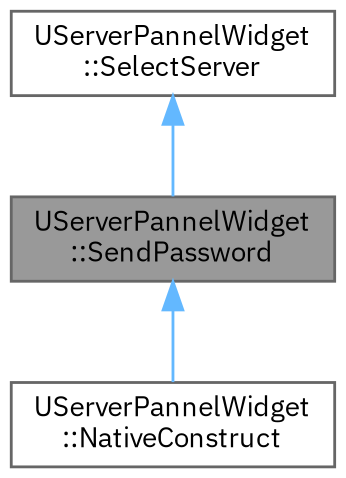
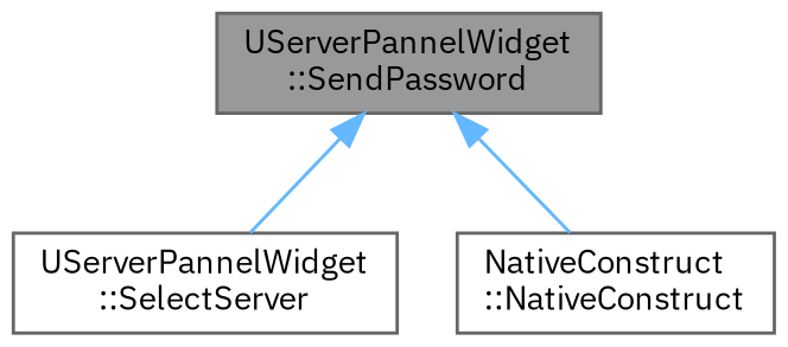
  digraph {
    fontname="IBM Plex Sans"
    rankdir=TB
    node [color=grey40 fillcolor=white fontname="IBM Plex Sans" fontsize=10 shape=box style=filled]
    edge [color=steelblue1 dir=back fontname="IBM Plex Sans" fontsize=10 labelfontname=Helvetica labelfontsize=10 style=solid]
    n1 [color=gray40 fillcolor=grey60 fontcolor=black height=0.2 label="UServerPannelWidget\l::SendPassword" width=0.4]
    n2 [height=0.2 label="UServerPannelWidget\l::SelectServer" width=0.4]
-   n3 [height=0.2 label="UServerPannelWidget\l::NativeConstruct" width=0.4]
-   n2 -> n1
+   n3 [height=0.2 label="NativeConstruct\l::NativeConstruct" width=0.4]
+   n1 -> n2
    n1 -> n3
  }
